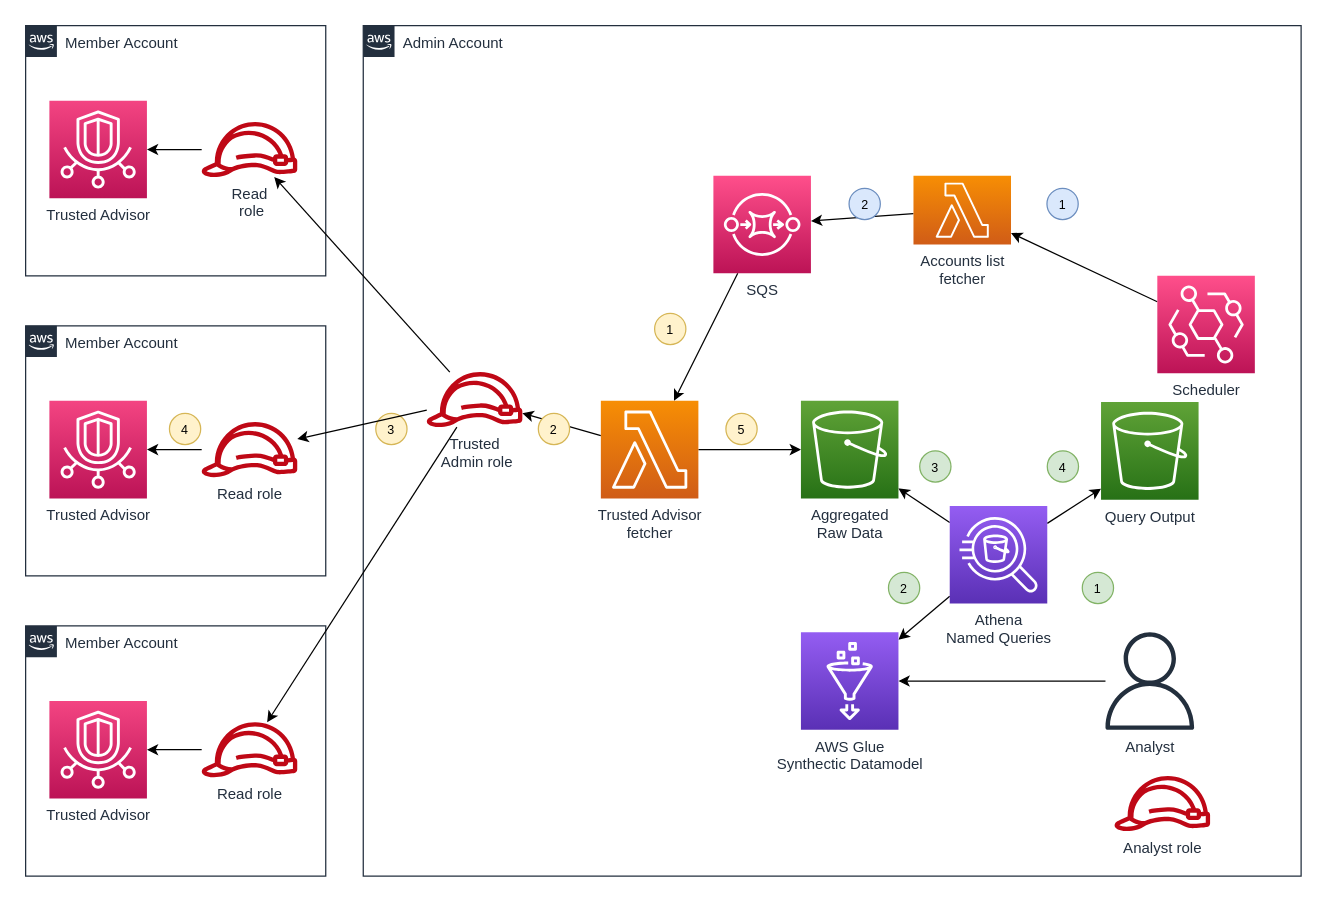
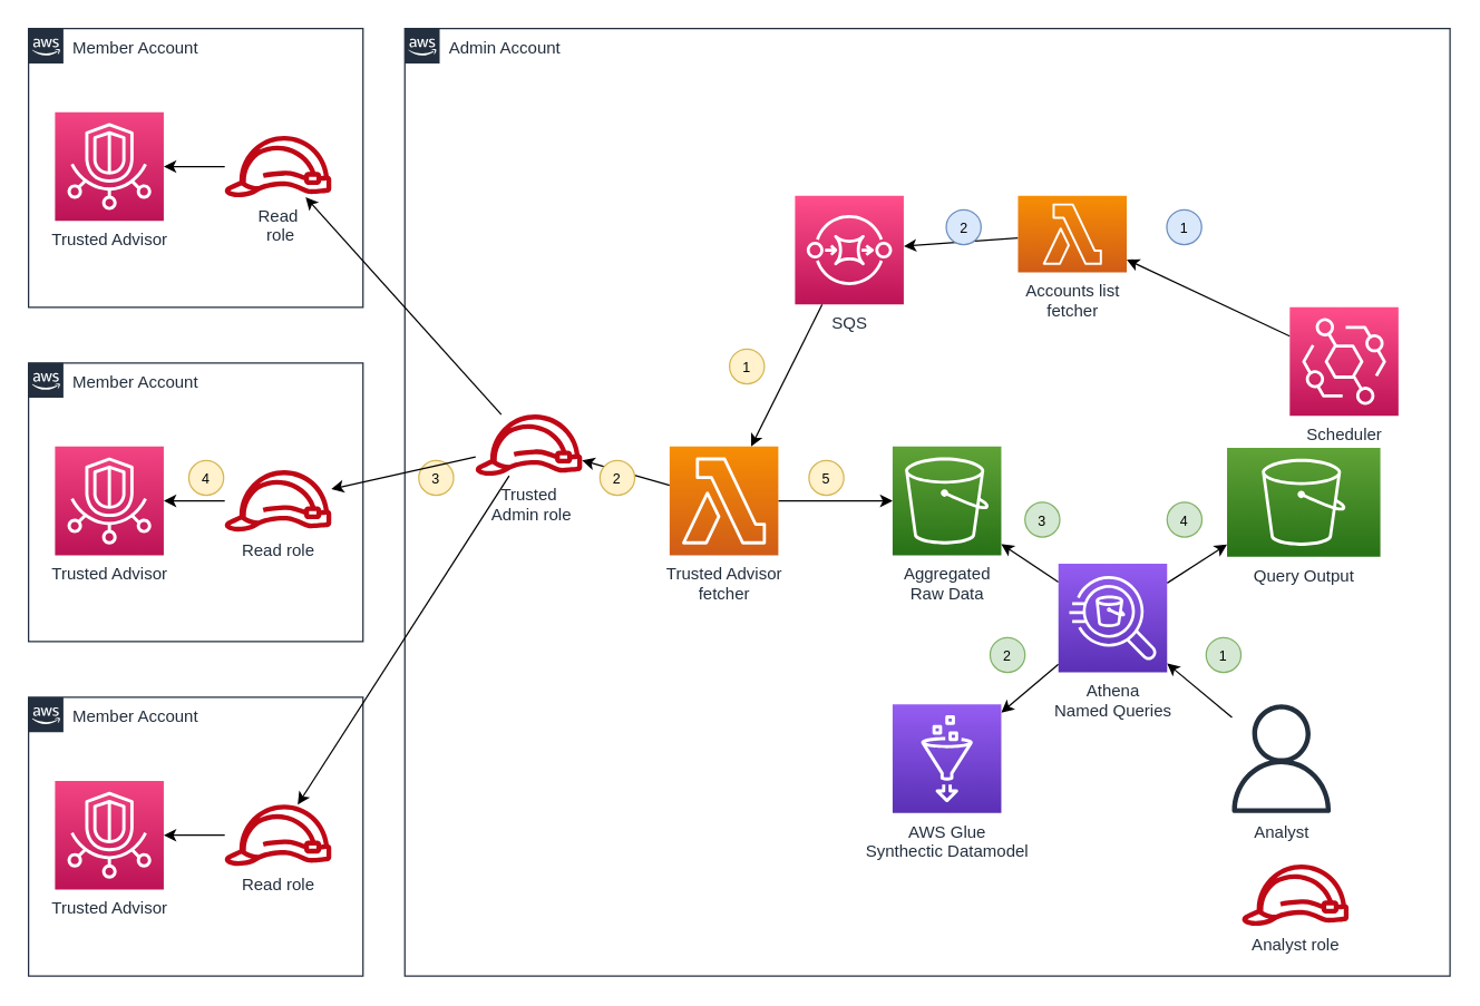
  <mxCell id="0" />
  <mxCell id="1" parent="0" />
  <mxCell id="2" value="Member Account" style="points=[[0,0],[0.25,0],[0.5,0],[0.75,0],[1,0],[1,0.25],[1,0.5],[1,0.75],[1,1],[0.75,1],[0.5,1],[0.25,1],[0,1],[0,0.75],[0,0.5],[0,0.25]];outlineConnect=0;gradientColor=none;html=1;whiteSpace=wrap;fontSize=12;fontStyle=0;container=1;pointerEvents=0;collapsible=0;recursiveResize=0;shape=mxgraph.aws4.group;grIcon=mxgraph.aws4.group_aws_cloud_alt;strokeColor=#232F3E;fillColor=none;verticalAlign=top;align=left;spacingLeft=30;fontColor=#232F3E;dashed=0;" parent="1" vertex="1"><mxGeometry x="20" y="20" width="240" height="200" as="geometry" /></mxCell>
  <mxCell id="3" value="Trusted Advisor" style="sketch=0;points=[[0,0,0],[0.25,0,0],[0.5,0,0],[0.75,0,0],[1,0,0],[0,1,0],[0.25,1,0],[0.5,1,0],[0.75,1,0],[1,1,0],[0,0.25,0],[0,0.5,0],[0,0.75,0],[1,0.25,0],[1,0.5,0],[1,0.75,0]];points=[[0,0,0],[0.25,0,0],[0.5,0,0],[0.75,0,0],[1,0,0],[0,1,0],[0.25,1,0],[0.5,1,0],[0.75,1,0],[1,1,0],[0,0.25,0],[0,0.5,0],[0,0.75,0],[1,0.25,0],[1,0.5,0],[1,0.75,0]];outlineConnect=0;fontColor=#232F3E;gradientColor=#F34482;gradientDirection=north;fillColor=#BC1356;strokeColor=#ffffff;dashed=0;verticalLabelPosition=bottom;verticalAlign=top;align=center;html=1;fontSize=12;fontStyle=0;aspect=fixed;shape=mxgraph.aws4.resourceIcon;resIcon=mxgraph.aws4.trusted_advisor;" parent="2" vertex="1"><mxGeometry x="19" y="60" width="78" height="78" as="geometry" /></mxCell>
  <mxCell id="4" value="" style="edgeStyle=none;html=1;" edge="1" parent="2" source="5" target="3"><mxGeometry relative="1" as="geometry" /></mxCell>
  <mxCell id="5" value="Read&lt;br&gt;&amp;nbsp;role" style="sketch=0;outlineConnect=0;fontColor=#232F3E;gradientColor=none;fillColor=#BF0816;strokeColor=none;dashed=0;verticalLabelPosition=bottom;verticalAlign=top;align=center;html=1;fontSize=12;fontStyle=0;aspect=fixed;pointerEvents=1;shape=mxgraph.aws4.role;" parent="2" vertex="1"><mxGeometry x="140" y="77" width="78" height="44" as="geometry" /></mxCell>
  <mxCell id="6" value="Admin Account" style="points=[[0,0],[0.25,0],[0.5,0],[0.75,0],[1,0],[1,0.25],[1,0.5],[1,0.75],[1,1],[0.75,1],[0.5,1],[0.25,1],[0,1],[0,0.75],[0,0.5],[0,0.25]];outlineConnect=0;gradientColor=none;html=1;whiteSpace=wrap;fontSize=12;fontStyle=0;container=1;pointerEvents=0;collapsible=0;recursiveResize=0;shape=mxgraph.aws4.group;grIcon=mxgraph.aws4.group_aws_cloud_alt;strokeColor=#232F3E;fillColor=none;verticalAlign=top;align=left;spacingLeft=30;fontColor=#232F3E;dashed=0;" parent="1" vertex="1"><mxGeometry x="290" y="20" width="750" height="680" as="geometry" /></mxCell>
  <mxCell id="7" value="Trusted&lt;br&gt;&amp;nbsp;Admin role&lt;br&gt;&amp;nbsp;" style="sketch=0;outlineConnect=0;fontColor=#232F3E;gradientColor=none;fillColor=#BF0816;strokeColor=none;dashed=0;verticalLabelPosition=bottom;verticalAlign=top;align=center;html=1;fontSize=12;fontStyle=0;aspect=fixed;pointerEvents=1;shape=mxgraph.aws4.role;" parent="6" vertex="1"><mxGeometry x="50" y="277" width="78" height="44" as="geometry" /></mxCell>
  <mxCell id="8" value="" style="edgeStyle=none;html=1;" edge="1" parent="6" source="10" target="17"><mxGeometry relative="1" as="geometry" /></mxCell>
  <mxCell id="9" value="" style="edgeStyle=none;html=1;" edge="1" parent="6" source="10" target="7"><mxGeometry relative="1" as="geometry" /></mxCell>
  <mxCell id="10" value="Trusted Advisor&lt;br&gt;fetcher" style="sketch=0;points=[[0,0,0],[0.25,0,0],[0.5,0,0],[0.75,0,0],[1,0,0],[0,1,0],[0.25,1,0],[0.5,1,0],[0.75,1,0],[1,1,0],[0,0.25,0],[0,0.5,0],[0,0.75,0],[1,0.25,0],[1,0.5,0],[1,0.75,0]];outlineConnect=0;fontColor=#232F3E;gradientColor=#F78E04;gradientDirection=north;fillColor=#D05C17;strokeColor=#ffffff;dashed=0;verticalLabelPosition=bottom;verticalAlign=top;align=center;html=1;fontSize=12;fontStyle=0;aspect=fixed;shape=mxgraph.aws4.resourceIcon;resIcon=mxgraph.aws4.lambda;" parent="6" vertex="1"><mxGeometry x="190" y="300" width="78" height="78" as="geometry" /></mxCell>
  <mxCell id="11" value="" style="edgeStyle=none;html=1;" edge="1" parent="6" source="12" target="10"><mxGeometry relative="1" as="geometry" /></mxCell>
  <mxCell id="12" value="SQS" style="sketch=0;points=[[0,0,0],[0.25,0,0],[0.5,0,0],[0.75,0,0],[1,0,0],[0,1,0],[0.25,1,0],[0.5,1,0],[0.75,1,0],[1,1,0],[0,0.25,0],[0,0.5,0],[0,0.75,0],[1,0.25,0],[1,0.5,0],[1,0.75,0]];outlineConnect=0;fontColor=#232F3E;gradientColor=#FF4F8B;gradientDirection=north;fillColor=#BC1356;strokeColor=#ffffff;dashed=0;verticalLabelPosition=bottom;verticalAlign=top;align=center;html=1;fontSize=12;fontStyle=0;aspect=fixed;shape=mxgraph.aws4.resourceIcon;resIcon=mxgraph.aws4.sqs;" parent="6" vertex="1"><mxGeometry x="280" y="120" width="78" height="78" as="geometry" /></mxCell>
  <mxCell id="13" value="" style="edgeStyle=none;html=1;" edge="1" parent="6" source="14" target="12"><mxGeometry relative="1" as="geometry" /></mxCell>
  <mxCell id="14" value="Accounts list&lt;br&gt;fetcher" style="sketch=0;points=[[0,0,0],[0.25,0,0],[0.5,0,0],[0.75,0,0],[1,0,0],[0,1,0],[0.25,1,0],[0.5,1,0],[0.75,1,0],[1,1,0],[0,0.25,0],[0,0.5,0],[0,0.75,0],[1,0.25,0],[1,0.5,0],[1,0.75,0]];outlineConnect=0;fontColor=#232F3E;gradientColor=#F78E04;gradientDirection=north;fillColor=#D05C17;strokeColor=#ffffff;dashed=0;verticalLabelPosition=bottom;verticalAlign=top;align=center;html=1;fontSize=12;fontStyle=0;aspect=fixed;shape=mxgraph.aws4.resourceIcon;resIcon=mxgraph.aws4.lambda;" parent="6" vertex="1"><mxGeometry x="440" y="120" width="78" height="55" as="geometry" /></mxCell>
  <mxCell id="15" value="" style="edgeStyle=none;html=1;" edge="1" parent="6" source="16" target="14"><mxGeometry relative="1" as="geometry" /></mxCell>
  <mxCell id="16" value="Scheduler" style="sketch=0;points=[[0,0,0],[0.25,0,0],[0.5,0,0],[0.75,0,0],[1,0,0],[0,1,0],[0.25,1,0],[0.5,1,0],[0.75,1,0],[1,1,0],[0,0.25,0],[0,0.5,0],[0,0.75,0],[1,0.25,0],[1,0.5,0],[1,0.75,0]];outlineConnect=0;fontColor=#232F3E;gradientColor=#FF4F8B;gradientDirection=north;fillColor=#BC1356;strokeColor=#ffffff;dashed=0;verticalLabelPosition=bottom;verticalAlign=top;align=center;html=1;fontSize=12;fontStyle=0;aspect=fixed;shape=mxgraph.aws4.resourceIcon;resIcon=mxgraph.aws4.eventbridge;" parent="6" vertex="1"><mxGeometry x="635" y="200" width="78" height="78" as="geometry" /></mxCell>
  <mxCell id="17" value="Aggregated&lt;br&gt;Raw Data" style="sketch=0;points=[[0,0,0],[0.25,0,0],[0.5,0,0],[0.75,0,0],[1,0,0],[0,1,0],[0.25,1,0],[0.5,1,0],[0.75,1,0],[1,1,0],[0,0.25,0],[0,0.5,0],[0,0.75,0],[1,0.25,0],[1,0.5,0],[1,0.75,0]];outlineConnect=0;fontColor=#232F3E;gradientColor=#60A337;gradientDirection=north;fillColor=#277116;strokeColor=#ffffff;dashed=0;verticalLabelPosition=bottom;verticalAlign=top;align=center;html=1;fontSize=12;fontStyle=0;aspect=fixed;shape=mxgraph.aws4.resourceIcon;resIcon=mxgraph.aws4.s3;" parent="6" vertex="1"><mxGeometry x="350" y="300" width="78" height="78" as="geometry" /></mxCell>
- <mxCell id="18" value="Query Output" style="sketch=0;points=[[0,0,0],[0.25,0,0],[0.5,0,0],[0.75,0,0],[1,0,0],[0,1,0],[0.25,1,0],[0.5,1,0],[0.75,1,0],[1,1,0],[0,0.25,0],[0,0.5,0],[0,0.75,0],[1,0.25,0],[1,0.5,0],[1,0.75,0]];outlineConnect=0;fontColor=#232F3E;gradientColor=#60A337;gradientDirection=north;fillColor=#277116;strokeColor=#ffffff;dashed=0;verticalLabelPosition=bottom;verticalAlign=top;align=center;html=1;fontSize=12;fontStyle=0;aspect=fixed;shape=mxgraph.aws4.resourceIcon;resIcon=mxgraph.aws4.s3;" parent="6" vertex="1"><mxGeometry x="590" y="301" width="78" height="78" as="geometry" /></mxCell>
+ <mxCell id="18" value="Query Output" style="sketch=0;points=[[0,0,0],[0.25,0,0],[0.5,0,0],[0.75,0,0],[1,0,0],[0,1,0],[0.25,1,0],[0.5,1,0],[0.75,1,0],[1,1,0],[0,0.25,0],[0,0.5,0],[0,0.75,0],[1,0.25,0],[1,0.5,0],[1,0.75,0]];outlineConnect=0;fontColor=#232F3E;gradientColor=#60A337;gradientDirection=north;fillColor=#277116;strokeColor=#ffffff;dashed=0;verticalLabelPosition=bottom;verticalAlign=top;align=center;html=1;fontSize=12;fontStyle=0;aspect=fixed;shape=mxgraph.aws4.resourceIcon;resIcon=mxgraph.aws4.s3;" parent="6" vertex="1"><mxGeometry x="590" y="301" width="110" height="78" as="geometry" /></mxCell>
  <mxCell id="19" value="" style="edgeStyle=none;html=1;" edge="1" parent="6" source="22" target="23"><mxGeometry relative="1" as="geometry" /></mxCell>
  <mxCell id="20" value="" style="edgeStyle=none;html=1;" edge="1" parent="6" source="22"><mxGeometry relative="1" as="geometry"><mxPoint x="428" y="370.001" as="targetPoint" /></mxGeometry></mxCell>
  <mxCell id="21" value="" style="edgeStyle=none;html=1;" edge="1" parent="6" source="22"><mxGeometry relative="1" as="geometry"><mxPoint x="590" y="370.25" as="targetPoint" /></mxGeometry></mxCell>
  <mxCell id="22" value="Athena &lt;br&gt;Named Queries" style="sketch=0;points=[[0,0,0],[0.25,0,0],[0.5,0,0],[0.75,0,0],[1,0,0],[0,1,0],[0.25,1,0],[0.5,1,0],[0.75,1,0],[1,1,0],[0,0.25,0],[0,0.5,0],[0,0.75,0],[1,0.25,0],[1,0.5,0],[1,0.75,0]];outlineConnect=0;fontColor=#232F3E;gradientColor=#945DF2;gradientDirection=north;fillColor=#5A30B5;strokeColor=#ffffff;dashed=0;verticalLabelPosition=bottom;verticalAlign=top;align=center;html=1;fontSize=12;fontStyle=0;aspect=fixed;shape=mxgraph.aws4.resourceIcon;resIcon=mxgraph.aws4.athena;" parent="6" vertex="1"><mxGeometry x="469" y="384.11" width="78" height="78" as="geometry" /></mxCell>
  <mxCell id="23" value="AWS Glue&lt;br&gt;Synthectic Datamodel" style="sketch=0;points=[[0,0,0],[0.25,0,0],[0.5,0,0],[0.75,0,0],[1,0,0],[0,1,0],[0.25,1,0],[0.5,1,0],[0.75,1,0],[1,1,0],[0,0.25,0],[0,0.5,0],[0,0.75,0],[1,0.25,0],[1,0.5,0],[1,0.75,0]];outlineConnect=0;fontColor=#232F3E;gradientColor=#945DF2;gradientDirection=north;fillColor=#5A30B5;strokeColor=#ffffff;dashed=0;verticalLabelPosition=bottom;verticalAlign=top;align=center;html=1;fontSize=12;fontStyle=0;aspect=fixed;shape=mxgraph.aws4.resourceIcon;resIcon=mxgraph.aws4.glue;" parent="6" vertex="1"><mxGeometry x="350" y="485.11" width="78" height="78" as="geometry" /></mxCell>
- <mxCell id="24" value="" style="edgeStyle=none;html=1;" edge="1" parent="6" source="25" target="23"><mxGeometry relative="1" as="geometry" /></mxCell>
+ <mxCell id="24" value="" style="edgeStyle=none;html=1;" edge="1" parent="6" source="25" target="22"><mxGeometry relative="1" as="geometry" /></mxCell>
  <mxCell id="25" value="Analyst&lt;br&gt;" style="sketch=0;outlineConnect=0;fontColor=#232F3E;gradientColor=none;fillColor=#232F3D;strokeColor=none;dashed=0;verticalLabelPosition=bottom;verticalAlign=top;align=center;html=1;fontSize=12;fontStyle=0;aspect=fixed;pointerEvents=1;shape=mxgraph.aws4.user;" parent="6" vertex="1"><mxGeometry x="590" y="485.11" width="78" height="78" as="geometry" /></mxCell>
  <mxCell id="26" value="Analyst role" style="sketch=0;outlineConnect=0;fontColor=#232F3E;gradientColor=none;fillColor=#BF0816;strokeColor=none;dashed=0;verticalLabelPosition=bottom;verticalAlign=top;align=center;html=1;fontSize=12;fontStyle=0;aspect=fixed;pointerEvents=1;shape=mxgraph.aws4.role;" parent="6" vertex="1"><mxGeometry x="600" y="600" width="78" height="44" as="geometry" /></mxCell>
  <mxCell id="27" value="1" style="ellipse;whiteSpace=wrap;html=1;aspect=fixed;fontSize=10;fillColor=#dae8fc;strokeColor=#6c8ebf;" vertex="1" parent="6"><mxGeometry x="546.75" y="130" width="25" height="25" as="geometry" /></mxCell>
  <mxCell id="28" value="2" style="ellipse;whiteSpace=wrap;html=1;aspect=fixed;fontSize=10;fillColor=#dae8fc;strokeColor=#6c8ebf;" vertex="1" parent="6"><mxGeometry x="388.5" y="130" width="25" height="25" as="geometry" /></mxCell>
  <mxCell id="29" value="1" style="ellipse;whiteSpace=wrap;html=1;aspect=fixed;fontSize=10;fillColor=#fff2cc;strokeColor=#d6b656;" vertex="1" parent="6"><mxGeometry x="233" y="230" width="25" height="25" as="geometry" /></mxCell>
  <mxCell id="30" value="2" style="ellipse;whiteSpace=wrap;html=1;aspect=fixed;fontSize=10;fillColor=#fff2cc;strokeColor=#d6b656;" vertex="1" parent="6"><mxGeometry x="140" y="310" width="25" height="25" as="geometry" /></mxCell>
  <mxCell id="31" value="3" style="ellipse;whiteSpace=wrap;html=1;aspect=fixed;fontSize=10;fillColor=#fff2cc;strokeColor=#d6b656;" vertex="1" parent="6"><mxGeometry x="10" y="310" width="25" height="25" as="geometry" /></mxCell>
  <mxCell id="32" value="5" style="ellipse;whiteSpace=wrap;html=1;aspect=fixed;fontSize=10;fillColor=#fff2cc;strokeColor=#d6b656;" vertex="1" parent="6"><mxGeometry x="290" y="310" width="25" height="25" as="geometry" /></mxCell>
  <mxCell id="33" value="1" style="ellipse;whiteSpace=wrap;html=1;aspect=fixed;fontSize=10;fillColor=#d5e8d4;strokeColor=#82b366;" vertex="1" parent="6"><mxGeometry x="575" y="437.11" width="25" height="25" as="geometry" /></mxCell>
  <mxCell id="34" value="2" style="ellipse;whiteSpace=wrap;html=1;aspect=fixed;fontSize=10;fillColor=#d5e8d4;strokeColor=#82b366;" vertex="1" parent="6"><mxGeometry x="420" y="437.11" width="25" height="25" as="geometry" /></mxCell>
  <mxCell id="35" value="3" style="ellipse;whiteSpace=wrap;html=1;aspect=fixed;fontSize=10;fillColor=#d5e8d4;strokeColor=#82b366;" vertex="1" parent="6"><mxGeometry x="445" y="340" width="25" height="25" as="geometry" /></mxCell>
  <mxCell id="36" value="4" style="ellipse;whiteSpace=wrap;html=1;aspect=fixed;fontSize=10;fillColor=#d5e8d4;strokeColor=#82b366;" vertex="1" parent="6"><mxGeometry x="547" y="340" width="25" height="25" as="geometry" /></mxCell>
  <mxCell id="37" value="Member Account" style="points=[[0,0],[0.25,0],[0.5,0],[0.75,0],[1,0],[1,0.25],[1,0.5],[1,0.75],[1,1],[0.75,1],[0.5,1],[0.25,1],[0,1],[0,0.75],[0,0.5],[0,0.25]];outlineConnect=0;gradientColor=none;html=1;whiteSpace=wrap;fontSize=12;fontStyle=0;container=1;pointerEvents=0;collapsible=0;recursiveResize=0;shape=mxgraph.aws4.group;grIcon=mxgraph.aws4.group_aws_cloud_alt;strokeColor=#232F3E;fillColor=none;verticalAlign=top;align=left;spacingLeft=30;fontColor=#232F3E;dashed=0;" vertex="1" parent="1"><mxGeometry x="20" y="260" width="240" height="200" as="geometry" /></mxCell>
  <mxCell id="38" value="Trusted Advisor" style="sketch=0;points=[[0,0,0],[0.25,0,0],[0.5,0,0],[0.75,0,0],[1,0,0],[0,1,0],[0.25,1,0],[0.5,1,0],[0.75,1,0],[1,1,0],[0,0.25,0],[0,0.5,0],[0,0.75,0],[1,0.25,0],[1,0.5,0],[1,0.75,0]];points=[[0,0,0],[0.25,0,0],[0.5,0,0],[0.75,0,0],[1,0,0],[0,1,0],[0.25,1,0],[0.5,1,0],[0.75,1,0],[1,1,0],[0,0.25,0],[0,0.5,0],[0,0.75,0],[1,0.25,0],[1,0.5,0],[1,0.75,0]];outlineConnect=0;fontColor=#232F3E;gradientColor=#F34482;gradientDirection=north;fillColor=#BC1356;strokeColor=#ffffff;dashed=0;verticalLabelPosition=bottom;verticalAlign=top;align=center;html=1;fontSize=12;fontStyle=0;aspect=fixed;shape=mxgraph.aws4.resourceIcon;resIcon=mxgraph.aws4.trusted_advisor;" vertex="1" parent="37"><mxGeometry x="19" y="60" width="78" height="78" as="geometry" /></mxCell>
  <mxCell id="39" value="" style="edgeStyle=none;html=1;" edge="1" parent="37" source="40" target="38"><mxGeometry relative="1" as="geometry" /></mxCell>
  <mxCell id="40" value="Read role" style="sketch=0;outlineConnect=0;fontColor=#232F3E;gradientColor=none;fillColor=#BF0816;strokeColor=none;dashed=0;verticalLabelPosition=bottom;verticalAlign=top;align=center;html=1;fontSize=12;fontStyle=0;aspect=fixed;pointerEvents=1;shape=mxgraph.aws4.role;" vertex="1" parent="37"><mxGeometry x="140" y="77" width="78" height="44" as="geometry" /></mxCell>
  <mxCell id="41" value="4" style="ellipse;whiteSpace=wrap;html=1;aspect=fixed;fontSize=10;fillColor=#fff2cc;strokeColor=#d6b656;" vertex="1" parent="37"><mxGeometry x="115" y="70" width="25" height="25" as="geometry" /></mxCell>
  <mxCell id="42" value="Member Account" style="points=[[0,0],[0.25,0],[0.5,0],[0.75,0],[1,0],[1,0.25],[1,0.5],[1,0.75],[1,1],[0.75,1],[0.5,1],[0.25,1],[0,1],[0,0.75],[0,0.5],[0,0.25]];outlineConnect=0;gradientColor=none;html=1;whiteSpace=wrap;fontSize=12;fontStyle=0;container=1;pointerEvents=0;collapsible=0;recursiveResize=0;shape=mxgraph.aws4.group;grIcon=mxgraph.aws4.group_aws_cloud_alt;strokeColor=#232F3E;fillColor=none;verticalAlign=top;align=left;spacingLeft=30;fontColor=#232F3E;dashed=0;" vertex="1" parent="1"><mxGeometry x="20" y="500" width="240" height="200" as="geometry" /></mxCell>
  <mxCell id="43" value="Trusted Advisor" style="sketch=0;points=[[0,0,0],[0.25,0,0],[0.5,0,0],[0.75,0,0],[1,0,0],[0,1,0],[0.25,1,0],[0.5,1,0],[0.75,1,0],[1,1,0],[0,0.25,0],[0,0.5,0],[0,0.75,0],[1,0.25,0],[1,0.5,0],[1,0.75,0]];points=[[0,0,0],[0.25,0,0],[0.5,0,0],[0.75,0,0],[1,0,0],[0,1,0],[0.25,1,0],[0.5,1,0],[0.75,1,0],[1,1,0],[0,0.25,0],[0,0.5,0],[0,0.75,0],[1,0.25,0],[1,0.5,0],[1,0.75,0]];outlineConnect=0;fontColor=#232F3E;gradientColor=#F34482;gradientDirection=north;fillColor=#BC1356;strokeColor=#ffffff;dashed=0;verticalLabelPosition=bottom;verticalAlign=top;align=center;html=1;fontSize=12;fontStyle=0;aspect=fixed;shape=mxgraph.aws4.resourceIcon;resIcon=mxgraph.aws4.trusted_advisor;" vertex="1" parent="42"><mxGeometry x="19" y="60" width="78" height="78" as="geometry" /></mxCell>
  <mxCell id="44" value="" style="edgeStyle=none;html=1;" edge="1" parent="42" source="45" target="43"><mxGeometry relative="1" as="geometry" /></mxCell>
  <mxCell id="45" value="Read role" style="sketch=0;outlineConnect=0;fontColor=#232F3E;gradientColor=none;fillColor=#BF0816;strokeColor=none;dashed=0;verticalLabelPosition=bottom;verticalAlign=top;align=center;html=1;fontSize=12;fontStyle=0;aspect=fixed;pointerEvents=1;shape=mxgraph.aws4.role;" vertex="1" parent="42"><mxGeometry x="140" y="77" width="78" height="44" as="geometry" /></mxCell>
  <mxCell id="46" value="" style="edgeStyle=none;html=1;" edge="1" parent="1" source="7" target="40"><mxGeometry relative="1" as="geometry" /></mxCell>
  <mxCell id="47" value="" style="edgeStyle=none;html=1;" edge="1" parent="1" source="7" target="45"><mxGeometry relative="1" as="geometry" /></mxCell>
  <mxCell id="48" value="" style="edgeStyle=none;html=1;" edge="1" parent="1" source="7" target="5"><mxGeometry relative="1" as="geometry" /></mxCell>
